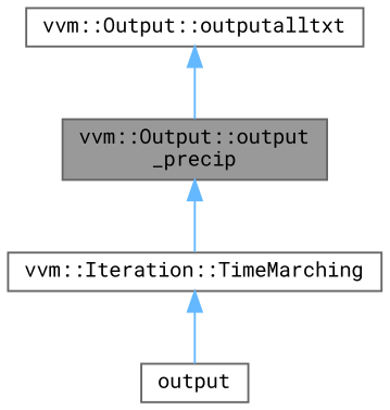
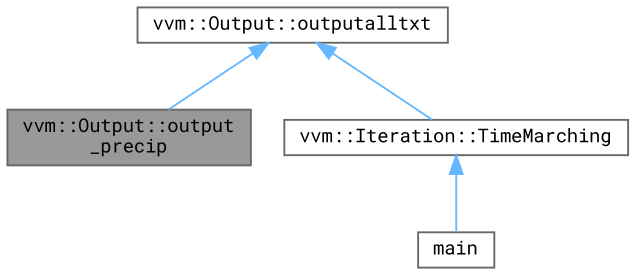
  digraph {
    fontname="Roboto Mono"
    rankdir=TB
    node [color=grey40 fillcolor=white fontname="Roboto Mono" fontsize=10 shape=box style=filled]
    edge [color=steelblue1 dir=back fontname="Roboto Mono" fontsize=10 labelfontname=Helvetica labelfontsize=10 style=solid]
    n1 [color=gray40 fillcolor=grey60 fontcolor=black height=0.2 label="vvm::Output::output\l_precip" width=0.4]
    n2 [height=0.2 label="vvm::Output::outputalltxt" width=0.4]
    n3 [height=0.2 label="vvm::Iteration::TimeMarching" width=0.4]
-   n4 [height=0.2 label=output width=0.4]
+   n4 [height=0.2 label=main width=0.4]
    n2 -> n1
-   n1 -> n3
+   n2 -> n3
    n3 -> n4
  }
